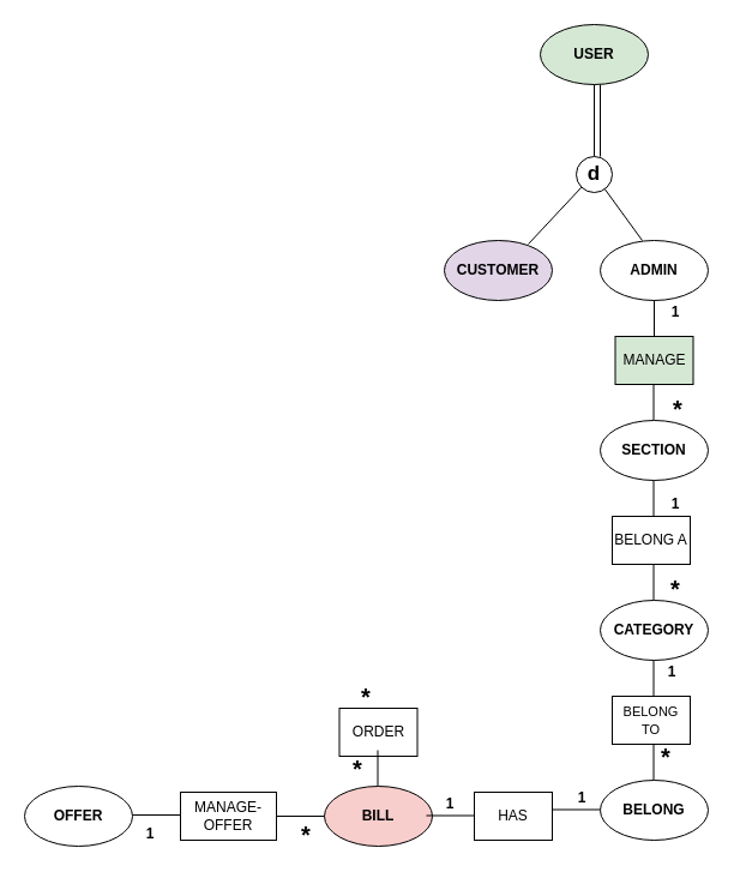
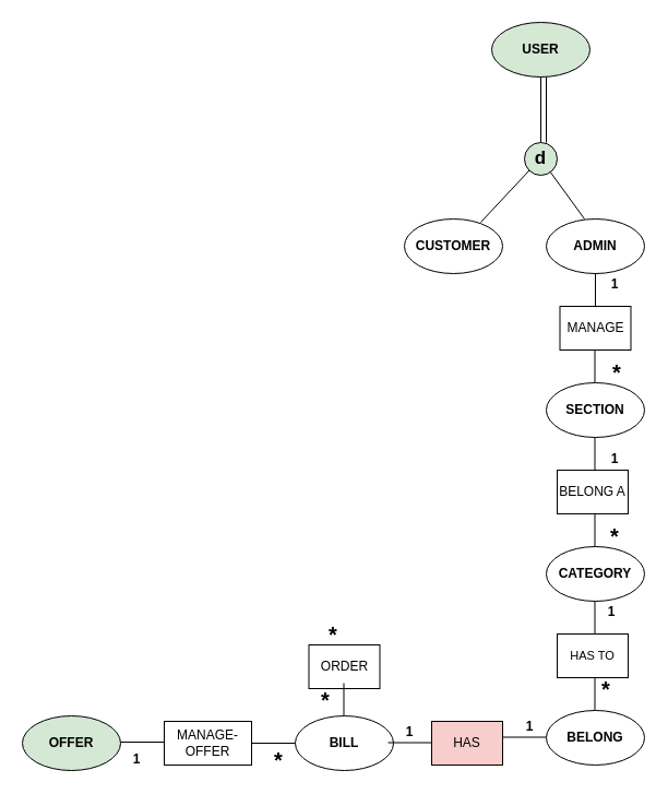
  <mxCell id="0" />
  <mxCell id="1" parent="0" />
  <mxCell id="2" value="&lt;b&gt;USER&lt;/b&gt;" style="ellipse;whiteSpace=wrap;html=1;fillColor=#d5e8d4;" parent="1" vertex="1"><mxGeometry x="450" y="20" width="90" height="50" as="geometry" /></mxCell>
  <mxCell id="3" value="" style="endArrow=none;html=1;entryX=0.5;entryY=1;entryDx=0;entryDy=0;" parent="1" target="2" edge="1"><mxGeometry width="50" height="50" relative="1" as="geometry"><mxPoint x="495" y="130" as="sourcePoint" /><mxPoint x="520" y="80" as="targetPoint" /></mxGeometry></mxCell>
  <mxCell id="4" value="" style="endArrow=none;html=1;entryX=0.5;entryY=1;entryDx=0;entryDy=0;" parent="1" edge="1"><mxGeometry width="50" height="50" relative="1" as="geometry"><mxPoint x="500" y="130" as="sourcePoint" /><mxPoint x="500" y="70" as="targetPoint" /></mxGeometry></mxCell>
- <mxCell id="5" value="&lt;b&gt;&lt;font style=&quot;font-size: 17px&quot;&gt;d&lt;/font&gt;&lt;/b&gt;" style="ellipse;whiteSpace=wrap;html=1;aspect=fixed;" parent="1" vertex="1"><mxGeometry x="480" y="130" width="30" height="30" as="geometry" /></mxCell>
+ <mxCell id="5" value="&lt;b&gt;&lt;font style=&quot;font-size: 17px&quot;&gt;d&lt;/font&gt;&lt;/b&gt;" style="ellipse;whiteSpace=wrap;html=1;aspect=fixed;fillColor=#d5e8d4;" parent="1" vertex="1"><mxGeometry x="480" y="130" width="30" height="30" as="geometry" /></mxCell>
  <mxCell id="6" value="" style="endArrow=none;html=1;" parent="1" target="5" edge="1"><mxGeometry width="50" height="50" relative="1" as="geometry"><mxPoint x="535" y="200" as="sourcePoint" /><mxPoint x="505" y="160" as="targetPoint" /></mxGeometry></mxCell>
- <mxCell id="7" value="MANAGE" style="rounded=0;whiteSpace=wrap;html=1;fillColor=#d5e8d4;" parent="1" vertex="1"><mxGeometry x="512.5" y="280" width="65" height="40" as="geometry" /></mxCell>
+ <mxCell id="7" value="MANAGE" style="rounded=0;whiteSpace=wrap;html=1;" parent="1" vertex="1"><mxGeometry x="512.5" y="280" width="65" height="40" as="geometry" /></mxCell>
  <mxCell id="8" value="&lt;b&gt;ADMIN&lt;/b&gt;" style="ellipse;whiteSpace=wrap;html=1;" parent="1" vertex="1"><mxGeometry x="500" y="200" width="90" height="50" as="geometry" /></mxCell>
  <mxCell id="9" value="" style="endArrow=none;html=1;entryX=0.5;entryY=1;entryDx=0;entryDy=0;" parent="1" target="8" edge="1"><mxGeometry width="50" height="50" relative="1" as="geometry"><mxPoint x="545" y="280" as="sourcePoint" /><mxPoint x="580" y="280" as="targetPoint" /></mxGeometry></mxCell>
  <mxCell id="10" value="" style="endArrow=none;html=1;entryX=0;entryY=1;entryDx=0;entryDy=0;" parent="1" target="5" edge="1"><mxGeometry width="50" height="50" relative="1" as="geometry"><mxPoint x="440" y="203" as="sourcePoint" /><mxPoint x="410.003" y="160.001" as="targetPoint" /></mxGeometry></mxCell>
- <mxCell id="11" value="&lt;b&gt;CUSTOMER&lt;/b&gt;" style="ellipse;whiteSpace=wrap;html=1;fillColor=#e1d5e7;" parent="1" vertex="1"><mxGeometry x="370" y="200" width="90" height="50" as="geometry" /></mxCell>
+ <mxCell id="11" value="&lt;b&gt;CUSTOMER&lt;/b&gt;" style="ellipse;whiteSpace=wrap;html=1;" parent="1" vertex="1"><mxGeometry x="370" y="200" width="90" height="50" as="geometry" /></mxCell>
  <mxCell id="12" value="" style="endArrow=none;html=1;entryX=0.5;entryY=1;entryDx=0;entryDy=0;" parent="1" edge="1"><mxGeometry width="50" height="50" relative="1" as="geometry"><mxPoint x="544.5" y="350" as="sourcePoint" /><mxPoint x="544.5" y="320" as="targetPoint" /></mxGeometry></mxCell>
  <mxCell id="13" value="&lt;b&gt;SECTION&lt;/b&gt;" style="ellipse;whiteSpace=wrap;html=1;" parent="1" vertex="1"><mxGeometry x="500" y="350" width="90" height="50" as="geometry" /></mxCell>
  <mxCell id="14" value="&lt;b&gt;CATEGORY&lt;/b&gt;" style="ellipse;whiteSpace=wrap;html=1;" parent="1" vertex="1"><mxGeometry x="500" y="500" width="90" height="50" as="geometry" /></mxCell>
  <mxCell id="15" value="&lt;b&gt;BELONG&lt;/b&gt;" style="ellipse;whiteSpace=wrap;html=1;" parent="1" vertex="1"><mxGeometry x="500" y="650" width="90" height="50" as="geometry" /></mxCell>
  <mxCell id="16" value="BELONG A" style="rounded=0;whiteSpace=wrap;html=1;" parent="1" vertex="1"><mxGeometry x="510" y="430" width="65" height="40" as="geometry" /></mxCell>
- <mxCell id="17" value="&lt;font style=&quot;font-size: 11px&quot;&gt;BELONG TO&lt;/font&gt;" style="rounded=0;whiteSpace=wrap;html=1;" parent="1" vertex="1"><mxGeometry x="510" y="580" width="65" height="40" as="geometry" /></mxCell>
+ <mxCell id="17" value="&lt;font style=&quot;font-size: 11px&quot;&gt;HAS TO&lt;/font&gt;" style="rounded=0;whiteSpace=wrap;html=1;" parent="1" vertex="1"><mxGeometry x="510" y="580" width="65" height="40" as="geometry" /></mxCell>
  <mxCell id="18" value="" style="endArrow=none;html=1;entryX=0.5;entryY=1;entryDx=0;entryDy=0;" parent="1" edge="1"><mxGeometry width="50" height="50" relative="1" as="geometry"><mxPoint x="544.5" y="430" as="sourcePoint" /><mxPoint x="544.5" y="400" as="targetPoint" /></mxGeometry></mxCell>
  <mxCell id="19" value="" style="endArrow=none;html=1;entryX=0.5;entryY=1;entryDx=0;entryDy=0;" parent="1" edge="1"><mxGeometry width="50" height="50" relative="1" as="geometry"><mxPoint x="544.5" y="500" as="sourcePoint" /><mxPoint x="544.5" y="470" as="targetPoint" /></mxGeometry></mxCell>
  <mxCell id="20" value="" style="endArrow=none;html=1;entryX=0.5;entryY=1;entryDx=0;entryDy=0;" parent="1" edge="1"><mxGeometry width="50" height="50" relative="1" as="geometry"><mxPoint x="544.5" y="580" as="sourcePoint" /><mxPoint x="544.5" y="550" as="targetPoint" /></mxGeometry></mxCell>
  <mxCell id="21" value="" style="endArrow=none;html=1;entryX=0.5;entryY=1;entryDx=0;entryDy=0;" parent="1" edge="1"><mxGeometry width="50" height="50" relative="1" as="geometry"><mxPoint x="544.5" y="650" as="sourcePoint" /><mxPoint x="544.5" y="620" as="targetPoint" /></mxGeometry></mxCell>
  <mxCell id="22" value="" style="endArrow=none;html=1;entryX=0.5;entryY=1;entryDx=0;entryDy=0;" parent="1" edge="1"><mxGeometry width="50" height="50" relative="1" as="geometry"><mxPoint x="460" y="674.5" as="sourcePoint" /><mxPoint x="500" y="674.5" as="targetPoint" /></mxGeometry></mxCell>
- <mxCell id="23" value="HAS" style="rounded=0;whiteSpace=wrap;html=1;" parent="1" vertex="1"><mxGeometry x="395" y="660" width="65" height="40" as="geometry" /></mxCell>
+ <mxCell id="23" value="HAS" style="rounded=0;whiteSpace=wrap;html=1;fillColor=#f8cecc;" parent="1" vertex="1"><mxGeometry x="395" y="660" width="65" height="40" as="geometry" /></mxCell>
  <mxCell id="24" value="ORDER" style="rounded=0;whiteSpace=wrap;html=1;" parent="1" vertex="1"><mxGeometry x="282.5" y="590" width="65" height="40" as="geometry" /></mxCell>
- <mxCell id="25" value="&lt;b&gt;BILL&lt;/b&gt;" style="ellipse;whiteSpace=wrap;html=1;fillColor=#f8cecc;" parent="1" vertex="1"><mxGeometry x="270" y="655" width="90" height="50" as="geometry" /></mxCell>
+ <mxCell id="25" value="&lt;b&gt;BILL&lt;/b&gt;" style="ellipse;whiteSpace=wrap;html=1;" parent="1" vertex="1"><mxGeometry x="270" y="655" width="90" height="50" as="geometry" /></mxCell>
  <mxCell id="26" value="" style="endArrow=none;html=1;entryX=0.5;entryY=1;entryDx=0;entryDy=0;" parent="1" edge="1"><mxGeometry width="50" height="50" relative="1" as="geometry"><mxPoint x="355" y="679.5" as="sourcePoint" /><mxPoint x="395" y="679.5" as="targetPoint" /></mxGeometry></mxCell>
  <mxCell id="27" value="" style="endArrow=none;html=1;entryX=0.5;entryY=1;entryDx=0;entryDy=0;" parent="1" edge="1"><mxGeometry width="50" height="50" relative="1" as="geometry"><mxPoint x="314.5" y="655" as="sourcePoint" /><mxPoint x="314.5" y="625" as="targetPoint" /></mxGeometry></mxCell>
  <mxCell id="28" value="&lt;b&gt;1&lt;/b&gt;" style="text;html=1;strokeColor=none;fillColor=none;align=center;verticalAlign=middle;whiteSpace=wrap;rounded=0;" parent="1" vertex="1"><mxGeometry x="547.5" y="250" width="30" height="20" as="geometry" /></mxCell>
  <mxCell id="29" value="&lt;b&gt;1&lt;/b&gt;" style="text;html=1;strokeColor=none;fillColor=none;align=center;verticalAlign=middle;whiteSpace=wrap;rounded=0;" parent="1" vertex="1"><mxGeometry x="547.5" y="410" width="30" height="20" as="geometry" /></mxCell>
  <mxCell id="30" value="&lt;b&gt;&lt;font style=&quot;font-size: 20px&quot;&gt;*&lt;/font&gt;&lt;/b&gt;" style="text;html=1;strokeColor=none;fillColor=none;align=center;verticalAlign=middle;whiteSpace=wrap;rounded=0;" parent="1" vertex="1"><mxGeometry x="547.5" y="480" width="30" height="20" as="geometry" /></mxCell>
  <mxCell id="31" value="&lt;b&gt;1&lt;/b&gt;" style="text;html=1;strokeColor=none;fillColor=none;align=center;verticalAlign=middle;whiteSpace=wrap;rounded=0;" parent="1" vertex="1"><mxGeometry x="545" y="550" width="30" height="20" as="geometry" /></mxCell>
  <mxCell id="32" value="&lt;b&gt;1&lt;/b&gt;" style="text;html=1;strokeColor=none;fillColor=none;align=center;verticalAlign=middle;whiteSpace=wrap;rounded=0;" parent="1" vertex="1"><mxGeometry x="470" y="655" width="30" height="20" as="geometry" /></mxCell>
  <mxCell id="33" value="&lt;b&gt;&lt;font style=&quot;font-size: 20px&quot;&gt;*&lt;/font&gt;&lt;/b&gt;" style="text;html=1;strokeColor=none;fillColor=none;align=center;verticalAlign=middle;whiteSpace=wrap;rounded=0;" parent="1" vertex="1"><mxGeometry x="540" y="620" width="30" height="20" as="geometry" /></mxCell>
  <mxCell id="34" value="&lt;b&gt;&lt;font style=&quot;font-size: 20px&quot;&gt;*&lt;/font&gt;&lt;/b&gt;" style="text;html=1;strokeColor=none;fillColor=none;align=center;verticalAlign=middle;whiteSpace=wrap;rounded=0;" parent="1" vertex="1"><mxGeometry x="282.5" y="630" width="30" height="20" as="geometry" /></mxCell>
  <mxCell id="35" value="&lt;b&gt;1&lt;/b&gt;" style="text;html=1;strokeColor=none;fillColor=none;align=center;verticalAlign=middle;whiteSpace=wrap;rounded=0;" parent="1" vertex="1"><mxGeometry x="360" y="660" width="30" height="20" as="geometry" /></mxCell>
  <mxCell id="36" value="&lt;b&gt;&lt;font style=&quot;font-size: 20px&quot;&gt;*&lt;/font&gt;&lt;/b&gt;" style="text;html=1;strokeColor=none;fillColor=none;align=center;verticalAlign=middle;whiteSpace=wrap;rounded=0;" parent="1" vertex="1"><mxGeometry x="290" y="570" width="30" height="20" as="geometry" /></mxCell>
  <mxCell id="37" value="MANAGE-OFFER" style="rounded=0;whiteSpace=wrap;html=1;" parent="1" vertex="1"><mxGeometry x="150" y="660" width="80" height="40" as="geometry" /></mxCell>
  <mxCell id="38" value="" style="endArrow=none;html=1;entryX=0.5;entryY=1;entryDx=0;entryDy=0;" parent="1" edge="1"><mxGeometry width="50" height="50" relative="1" as="geometry"><mxPoint x="230" y="680" as="sourcePoint" /><mxPoint x="270" y="680" as="targetPoint" /></mxGeometry></mxCell>
  <mxCell id="39" value="" style="endArrow=none;html=1;entryX=0.5;entryY=1;entryDx=0;entryDy=0;" parent="1" edge="1"><mxGeometry width="50" height="50" relative="1" as="geometry"><mxPoint y="679" as="sourcePoint" x="110" /><mxPoint x="150" y="679" as="targetPoint" /></mxGeometry></mxCell>
- <mxCell id="40" value="&lt;b&gt;OFFER&lt;/b&gt;" style="ellipse;whiteSpace=wrap;html=1;" parent="1" vertex="1"><mxGeometry x="20" y="655" width="90" height="50" as="geometry" /></mxCell>
+ <mxCell id="40" value="&lt;b&gt;OFFER&lt;/b&gt;" style="ellipse;whiteSpace=wrap;html=1;fillColor=#d5e8d4;" parent="1" vertex="1"><mxGeometry x="20" y="655" width="90" height="50" as="geometry" /></mxCell>
  <mxCell id="41" value="&lt;b&gt;&lt;font style=&quot;font-size: 20px&quot;&gt;*&lt;/font&gt;&lt;/b&gt;" style="text;html=1;strokeColor=none;fillColor=none;align=center;verticalAlign=middle;whiteSpace=wrap;rounded=0;" parent="1" vertex="1"><mxGeometry x="240" y="685" width="30" height="20" as="geometry" /></mxCell>
  <mxCell id="42" value="&lt;b&gt;1&lt;/b&gt;" style="text;html=1;strokeColor=none;fillColor=none;align=center;verticalAlign=middle;whiteSpace=wrap;rounded=0;" parent="1" vertex="1"><mxGeometry y="685" width="30" height="20" as="geometry" x="110" /></mxCell>
  <mxCell id="43" value="&lt;b&gt;&lt;font style=&quot;font-size: 20px&quot;&gt;*&lt;/font&gt;&lt;/b&gt;" style="text;html=1;strokeColor=none;fillColor=none;align=center;verticalAlign=middle;whiteSpace=wrap;rounded=0;" vertex="1" parent="1"><mxGeometry x="550" y="330" width="30" height="20" as="geometry" /></mxCell>
